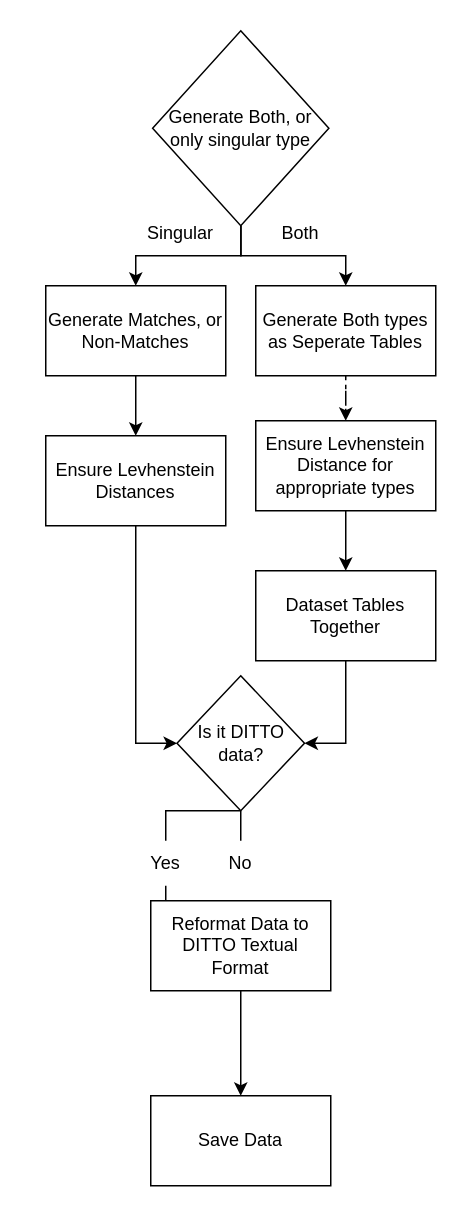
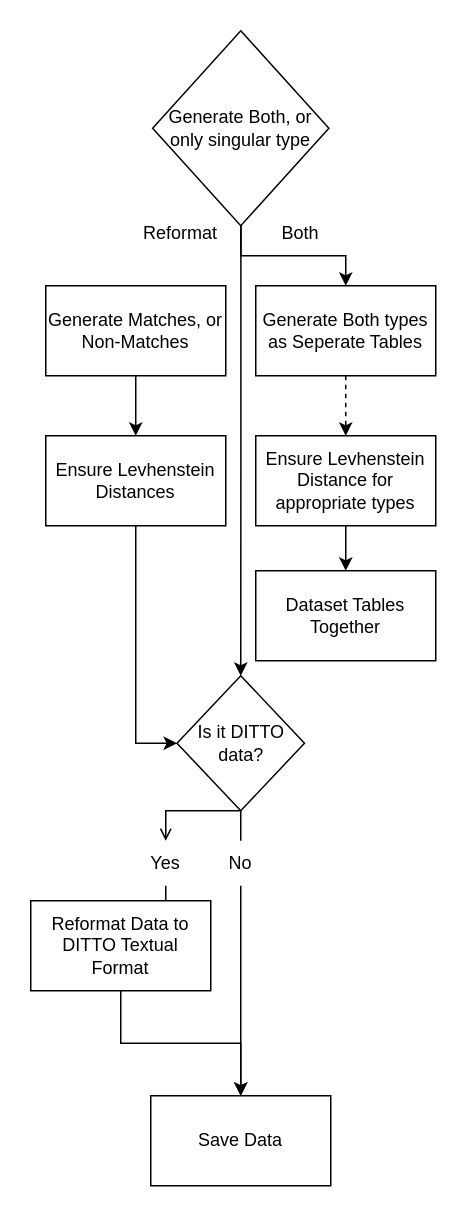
  <mxCell id="0" />
  <mxCell id="1" parent="0" />
  <mxCell id="2" value="" style="edgeStyle=orthogonalEdgeStyle;rounded=0;orthogonalLoop=1;jettySize=auto;html=1;startArrow=none;" parent="1" source="23" target="17" edge="1"><mxGeometry relative="1" as="geometry" /></mxCell>
+ <mxCell id="3" style="edgeStyle=orthogonalEdgeStyle;rounded=0;orthogonalLoop=1;jettySize=auto;html=1;entryX=0.5;entryY=0;entryDx=0;entryDy=0;startArrow=none;" parent="1" source="25" target="20" edge="1"><mxGeometry relative="1" as="geometry" /></mxCell>
  <mxCell id="4" value="Is it DITTO data?" style="rhombus;whiteSpace=wrap;html=1;" parent="1" vertex="1"><mxGeometry x="117.5" y="450" width="85" height="90" as="geometry" /></mxCell>
- <mxCell id="5" value="" style="edgeStyle=orthogonalEdgeStyle;rounded=0;orthogonalLoop=1;jettySize=auto;html=1;" parent="1" source="7" target="9" edge="1"><mxGeometry relative="1" as="geometry" /></mxCell>
+ <mxCell id="5" value="" style="edgeStyle=orthogonalEdgeStyle;rounded=0;orthogonalLoop=1;jettySize=auto;html=1;" parent="1" source="7" target="4" edge="1"><mxGeometry relative="1" as="geometry" /></mxCell>
  <mxCell id="6" style="edgeStyle=orthogonalEdgeStyle;rounded=0;orthogonalLoop=1;jettySize=auto;html=1;" parent="1" source="7" target="11" edge="1"><mxGeometry relative="1" as="geometry" /></mxCell>
  <mxCell id="7" value="Generate Both, or only singular type" style="rhombus;whiteSpace=wrap;html=1;rounded=0;shadow=0;glass=0;sketch=0;" parent="1" vertex="1"><mxGeometry x="101.25" y="20" width="117.5" height="130" as="geometry" /></mxCell>
  <mxCell id="8" value="" style="edgeStyle=orthogonalEdgeStyle;rounded=0;orthogonalLoop=1;jettySize=auto;html=1;" parent="1" source="9" target="15" edge="1"><mxGeometry relative="1" as="geometry" /></mxCell>
  <mxCell id="9" value="Generate Matches, or Non-Matches" style="whiteSpace=wrap;html=1;rounded=0;shadow=0;glass=0;sketch=0;" parent="1" vertex="1"><mxGeometry x="30" y="190" width="120" height="60" as="geometry" /></mxCell>
  <mxCell id="10" value="" style="edgeStyle=orthogonalEdgeStyle;rounded=0;orthogonalLoop=1;jettySize=auto;html=1;dashed=1;" parent="1" source="11" target="13" edge="1"><mxGeometry relative="1" as="geometry" /></mxCell>
  <mxCell id="11" value="Generate Both types as Seperate Tables" style="whiteSpace=wrap;html=1;rounded=0;shadow=0;glass=0;sketch=0;" parent="1" vertex="1"><mxGeometry x="170" y="190" width="120" height="60" as="geometry" /></mxCell>
  <mxCell id="12" value="" style="edgeStyle=orthogonalEdgeStyle;rounded=0;orthogonalLoop=1;jettySize=auto;html=1;" parent="1" source="13" target="19" edge="1"><mxGeometry relative="1" as="geometry" /></mxCell>
- <mxCell id="13" value="Ensure Levhenstein Distance for appropriate types" style="whiteSpace=wrap;html=1;rounded=0;shadow=0;glass=0;sketch=0;" parent="1" vertex="1"><mxGeometry x="170" y="280" width="120" height="60" as="geometry" /></mxCell>
+ <mxCell id="13" value="Ensure Levhenstein Distance for appropriate types" style="whiteSpace=wrap;html=1;rounded=0;shadow=0;glass=0;sketch=0;" parent="1" vertex="1"><mxGeometry x="170" y="290" width="120" height="60" as="geometry" /></mxCell>
  <mxCell id="14" style="edgeStyle=orthogonalEdgeStyle;rounded=0;orthogonalLoop=1;jettySize=auto;html=1;entryX=0;entryY=0.5;entryDx=0;entryDy=0;" parent="1" source="15" target="4" edge="1"><mxGeometry relative="1" as="geometry" /></mxCell>
  <mxCell id="15" value="Ensure Levhenstein Distances" style="whiteSpace=wrap;html=1;rounded=0;shadow=0;glass=0;sketch=0;" parent="1" vertex="1"><mxGeometry x="30" y="290" width="120" height="60" as="geometry" /></mxCell>
  <mxCell id="16" value="" style="edgeStyle=orthogonalEdgeStyle;rounded=0;orthogonalLoop=1;jettySize=auto;html=1;" parent="1" source="17" target="20" edge="1"><mxGeometry relative="1" as="geometry" /></mxCell>
- <mxCell id="17" value="Reformat Data to DITTO Textual Format" style="whiteSpace=wrap;html=1;" parent="1" vertex="1"><mxGeometry x="100" y="600" width="120" height="60" as="geometry" /></mxCell>
- <mxCell id="18" style="edgeStyle=orthogonalEdgeStyle;rounded=0;orthogonalLoop=1;jettySize=auto;html=1;entryX=1;entryY=0.5;entryDx=0;entryDy=0;" parent="1" source="19" target="4" edge="1"><mxGeometry relative="1" as="geometry" /></mxCell>
+ <mxCell id="17" value="Reformat Data to DITTO Textual Format" style="whiteSpace=wrap;html=1;" parent="1" vertex="1"><mxGeometry x="20" y="600" width="120" height="60" as="geometry" /></mxCell>
  <mxCell id="19" value="Dataset Tables Together" style="whiteSpace=wrap;html=1;rounded=0;shadow=0;glass=0;sketch=0;" parent="1" vertex="1"><mxGeometry x="170" y="380" width="120" height="60" as="geometry" /></mxCell>
  <mxCell id="20" value="Save Data" style="whiteSpace=wrap;html=1;" parent="1" vertex="1"><mxGeometry x="100" y="730" width="120" height="60" as="geometry" /></mxCell>
- <mxCell id="21" value="Singular" style="text;html=1;strokeColor=none;fillColor=none;align=center;verticalAlign=middle;whiteSpace=wrap;rounded=0;shadow=0;glass=0;sketch=0;" parent="1" vertex="1"><mxGeometry x="90" y="140" width="60" height="30" as="geometry" /></mxCell>
+ <mxCell id="21" value="Reformat" style="text;html=1;strokeColor=none;fillColor=none;align=center;verticalAlign=middle;whiteSpace=wrap;rounded=0;shadow=0;glass=0;sketch=0;" parent="1" vertex="1"><mxGeometry x="90" y="140" width="60" height="30" as="geometry" /></mxCell>
  <mxCell id="22" value="Both" style="text;html=1;strokeColor=none;fillColor=none;align=center;verticalAlign=middle;whiteSpace=wrap;rounded=0;shadow=0;glass=0;sketch=0;" parent="1" vertex="1"><mxGeometry x="170" y="140" width="60" height="30" as="geometry" /></mxCell>
  <mxCell id="23" value="Yes" style="text;html=1;strokeColor=none;fillColor=none;align=center;verticalAlign=middle;whiteSpace=wrap;rounded=0;shadow=0;glass=0;sketch=0;" parent="1" vertex="1"><mxGeometry x="80" y="560" width="60" height="30" as="geometry" /></mxCell>
- <mxCell id="24" value="" style="edgeStyle=orthogonalEdgeStyle;rounded=0;orthogonalLoop=1;jettySize=auto;html=1;endArrow=none;" parent="1" source="4" target="23" edge="1"><mxGeometry relative="1" as="geometry"><mxPoint x="160" y="540" as="sourcePoint" /><mxPoint x="80" y="590" as="targetPoint" /><Array as="points"><mxPoint x="110" y="540" /></Array></mxGeometry></mxCell>
+ <mxCell id="24" value="" style="edgeStyle=orthogonalEdgeStyle;rounded=0;orthogonalLoop=1;jettySize=auto;html=1;endArrow=open;" parent="1" source="4" target="23" edge="1"><mxGeometry relative="1" as="geometry"><mxPoint x="160" y="540" as="sourcePoint" /><mxPoint x="80" y="590" as="targetPoint" /><Array as="points"><mxPoint x="110" y="540" /></Array></mxGeometry></mxCell>
  <mxCell id="25" value="No" style="text;html=1;strokeColor=none;fillColor=none;align=center;verticalAlign=middle;whiteSpace=wrap;rounded=0;shadow=0;glass=0;sketch=0;" parent="1" vertex="1"><mxGeometry x="130" y="560" width="60" height="30" as="geometry" /></mxCell>
  <mxCell id="26" value="" style="edgeStyle=orthogonalEdgeStyle;rounded=0;orthogonalLoop=1;jettySize=auto;html=1;entryX=0.5;entryY=0;entryDx=0;entryDy=0;endArrow=none;" parent="1" source="4" target="25" edge="1"><mxGeometry relative="1" as="geometry"><mxPoint x="160" y="540" as="sourcePoint" /><mxPoint x="160" y="730" as="targetPoint" /></mxGeometry></mxCell>
